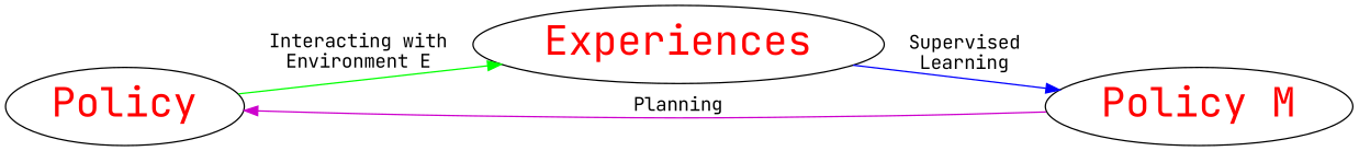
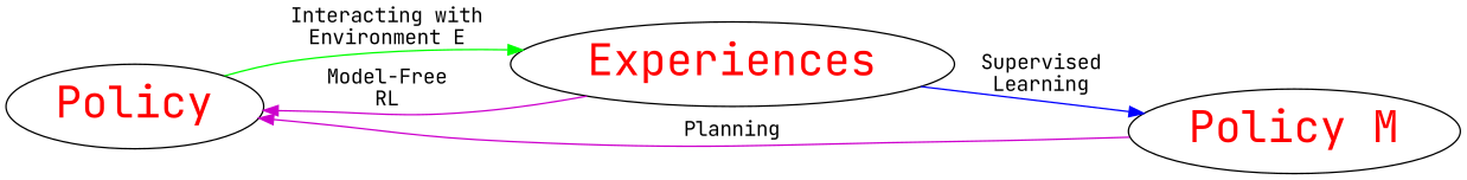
  digraph {
    fontname="JetBrains Mono"
    rankdir=LR
    node [fontcolor=Red fontname="JetBrains Mono" fontsize=30]
    edge [color=Magenta3 fontcolor=Black fontname="JetBrains Mono"]
    n1 [label=Policy]
    n2 [label=Experiences]
    n3 [label="Policy M"]
    n1 -> n2 [color=Green label="Interacting with\nEnvironment E"]
+   n2 -> n1 [label="Model-Free\nRL"]
    n2 -> n3 [color=Blue label="Supervised\nLearning"]
    n3 -> n1 [label=Planning]
  }
